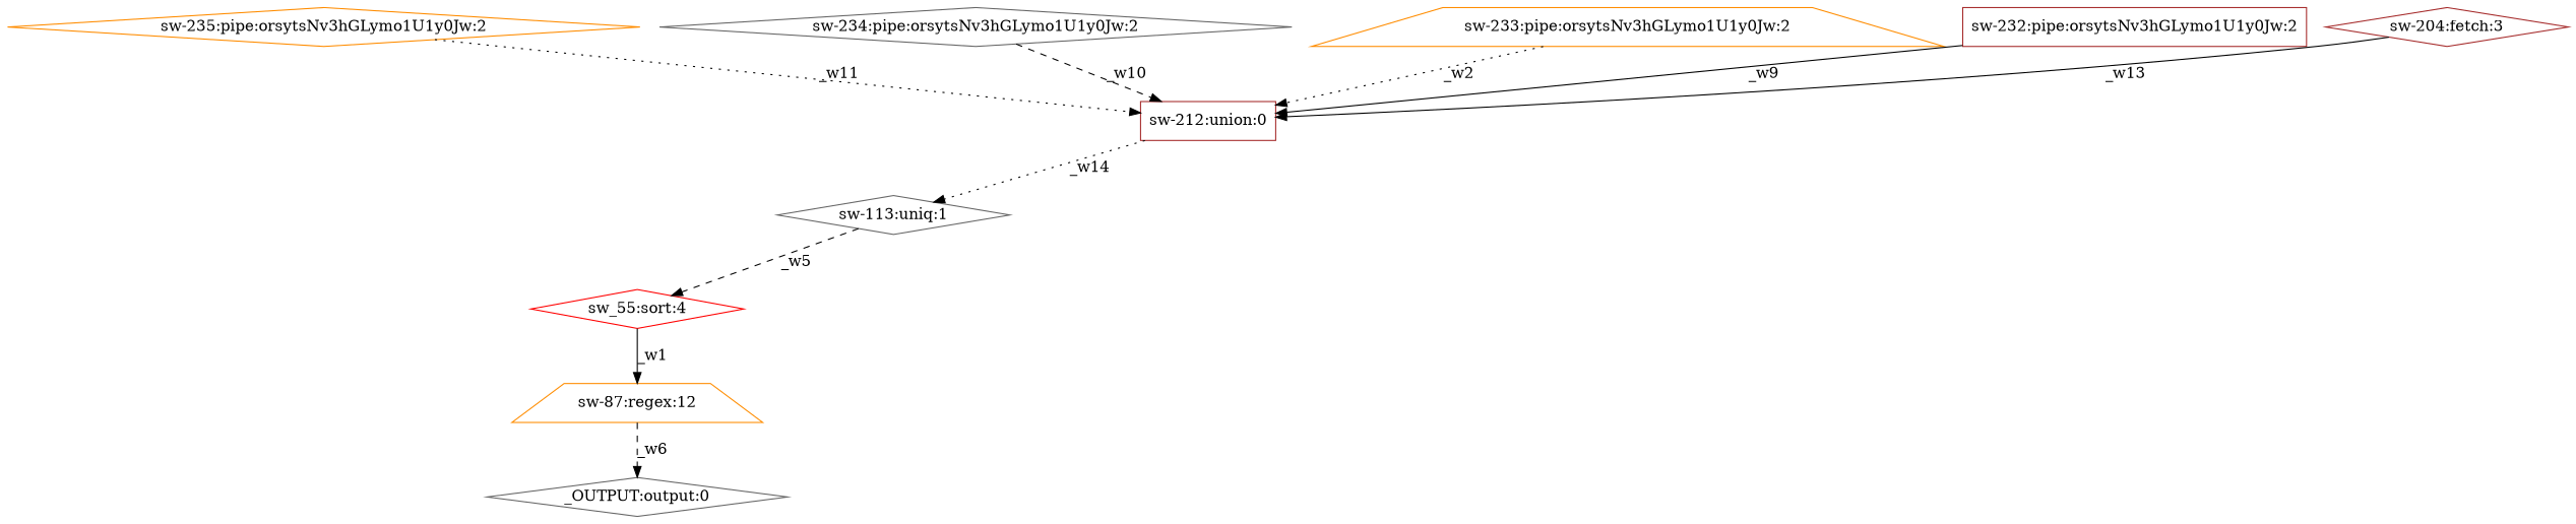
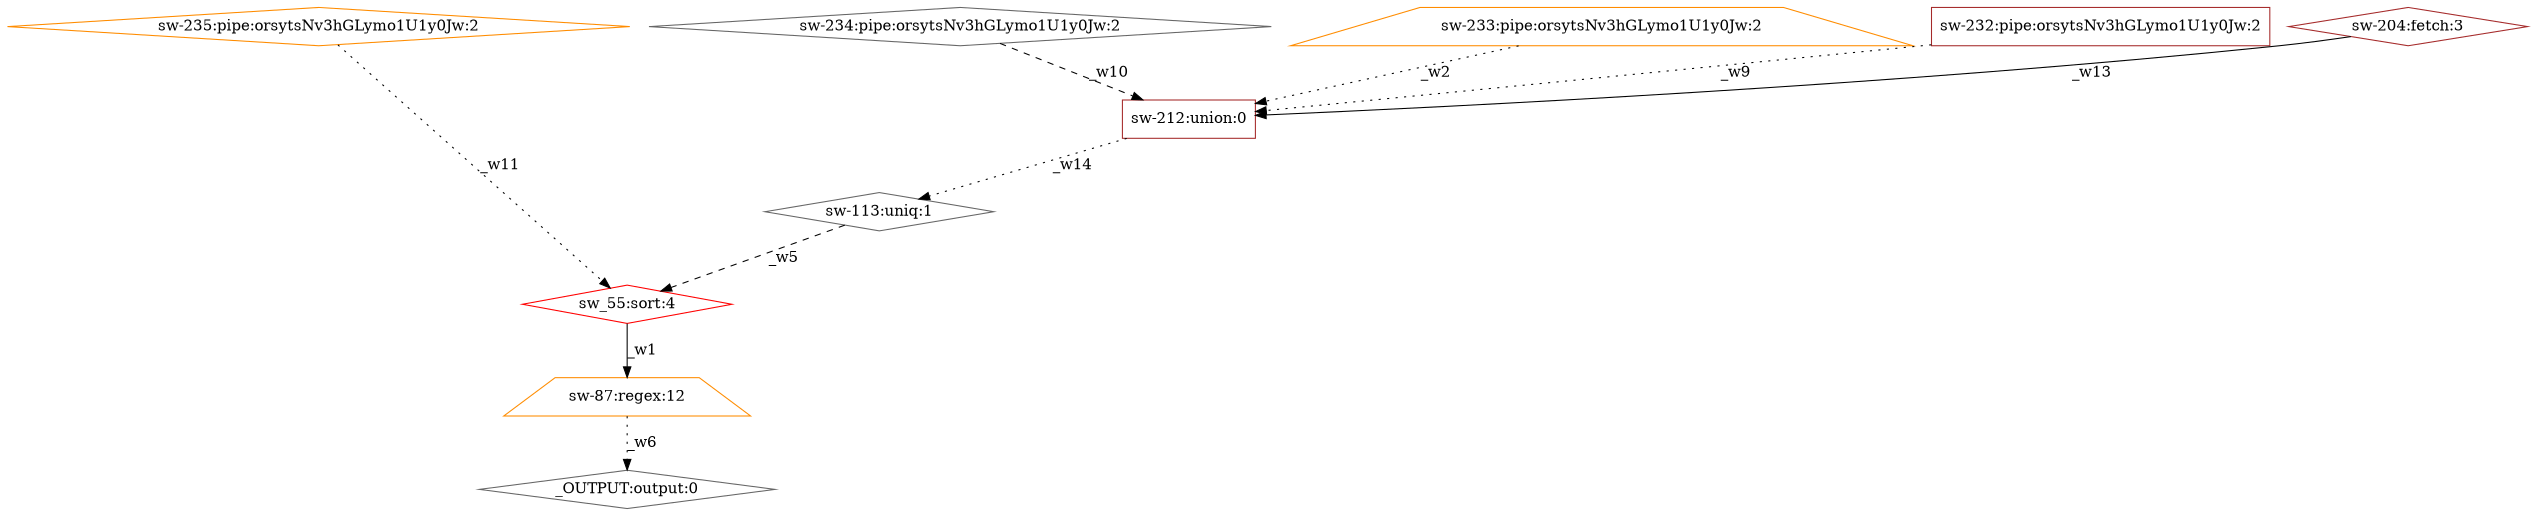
  digraph {
    node [color=gray40 shape=diamond]
    edge [style=dotted]
    n1 [label="_OUTPUT:output:0"]
    n2 [color=darkorange label="sw-235:pipe:orsytsNv3hGLymo1U1y0Jw:2"]
    n3 [color=brown label="sw-212:union:0" shape=box]
    n4 [label="sw-113:uniq:1"]
    n5 [label="sw-234:pipe:orsytsNv3hGLymo1U1y0Jw:2"]
    n6 [color=darkorange label="sw-233:pipe:orsytsNv3hGLymo1U1y0Jw:2" shape=trapezium]
    n7 [color=red label="sw_55:sort:4"]
    n8 [color=darkorange label="sw-87:regex:12" shape=trapezium]
    n9 [color=brown label="sw-232:pipe:orsytsNv3hGLymo1U1y0Jw:2" shape=box]
    n10 [color=brown label="sw-204:fetch:3"]
-   n2 -> n3 [label=_w11]
+   n2 -> n7 [label=_w11]
    n3 -> n4 [label=_w14]
    n4 -> n7 [label=_w5 style=dashed]
    n5 -> n3 [label=_w10 style=dashed]
    n6 -> n3 [label=_w2]
    n7 -> n8 [label=_w1 style=solid]
-   n8 -> n1 [label=_w6 style=dashed]
-   n9 -> n3 [label=_w9 style=solid]
+   n8 -> n1 [label=_w6]
+   n9 -> n3 [label=_w9]
    n10 -> n3 [label=_w13 style=solid]
  }
